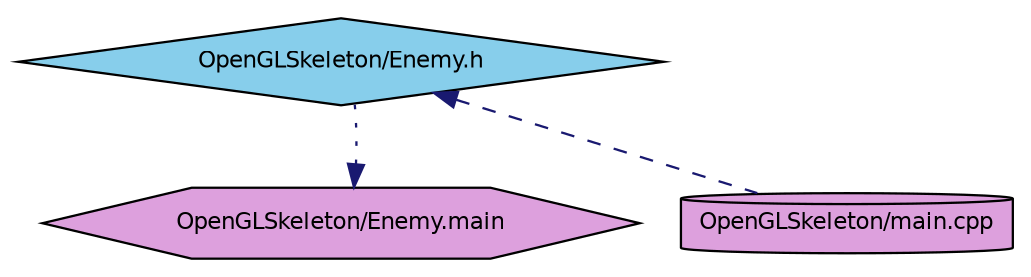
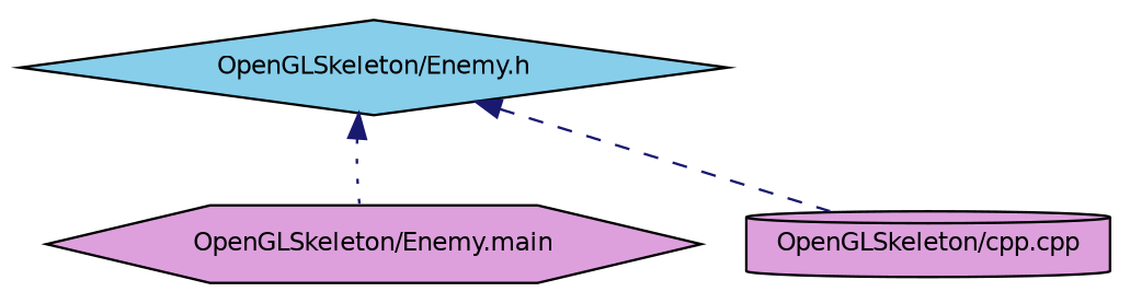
  digraph {
    node [color=black fillcolor=plum fontname=Helvetica fontsize=10 style=filled]
    edge [color=midnightblue dir=back fontname=Helvetica fontsize=10 labelfontname=Helvetica labelfontsize=10]
    n1 [fillcolor=skyblue fontcolor=black height=0.2 label="OpenGLSkeleton/Enemy.h" shape=diamond width=0.4]
    n2 [height=0.2 label="OpenGLSkeleton/Enemy.main" shape=hexagon width=0.4]
-   n3 [height=0.2 label="OpenGLSkeleton/main.cpp" shape=cylinder width=0.4]
-   n2 -> n1 [style=dotted]
+   n3 [height=0.2 label="OpenGLSkeleton/cpp.cpp" shape=cylinder width=0.4]
+   n1 -> n2 [style=dotted]
    n1 -> n3 [style=dashed]
  }
